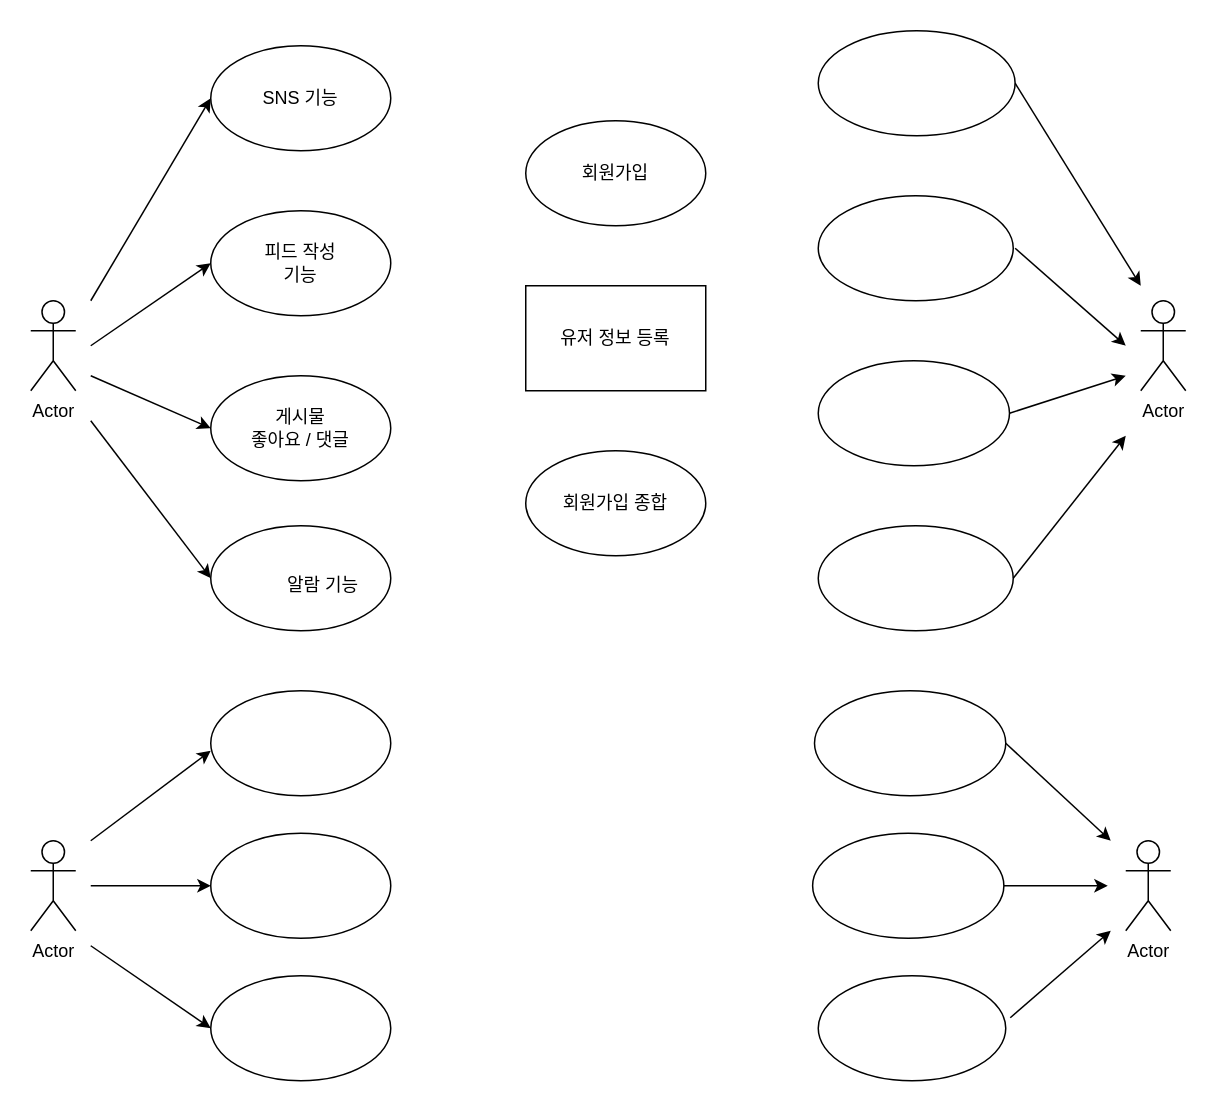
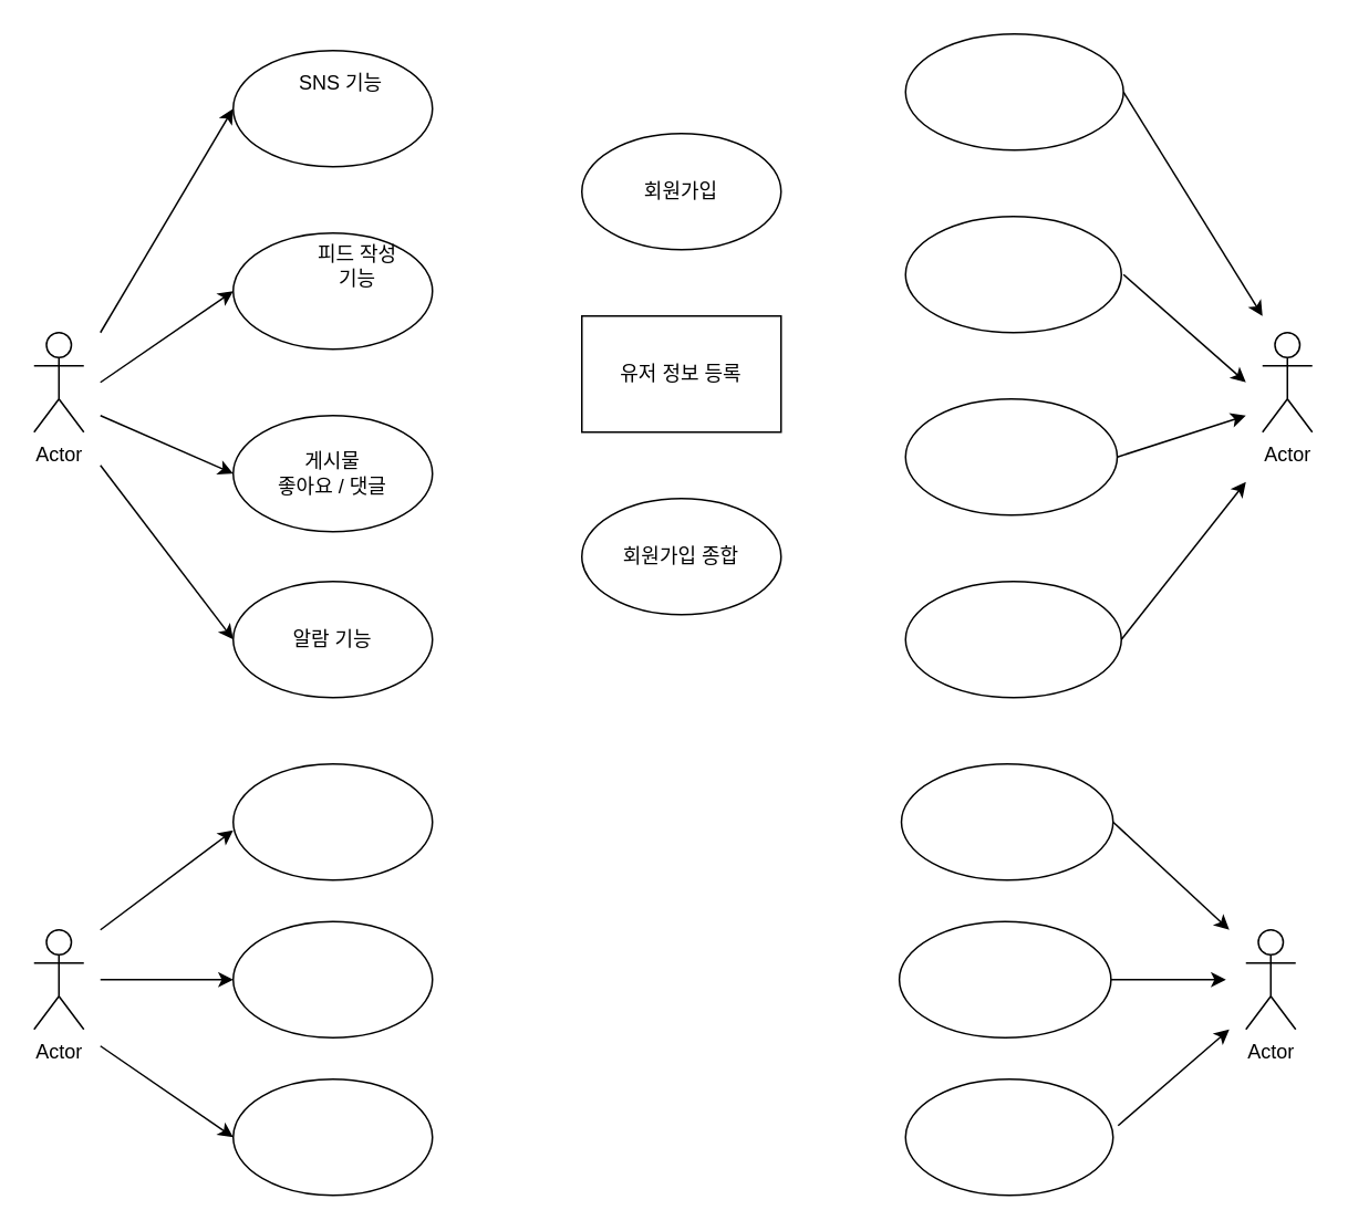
  <mxCell id="0" />
  <mxCell id="1" parent="0" />
  <mxCell id="2" value="" style="ellipse;whiteSpace=wrap;html=1;labelBackgroundColor=none;" vertex="1" parent="1"><mxGeometry x="140" y="30" width="120" height="70" as="geometry" /></mxCell>
  <mxCell id="3" value="" style="ellipse;whiteSpace=wrap;html=1;labelBackgroundColor=none;" vertex="1" parent="1"><mxGeometry x="140" y="460" width="120" height="70" as="geometry" /></mxCell>
  <mxCell id="4" value="" style="ellipse;whiteSpace=wrap;html=1;labelBackgroundColor=none;" vertex="1" parent="1"><mxGeometry x="140" y="350" width="120" height="70" as="geometry" /></mxCell>
  <mxCell id="5" value="" style="ellipse;whiteSpace=wrap;html=1;labelBackgroundColor=none;" vertex="1" parent="1"><mxGeometry x="140" y="140" width="120" height="70" as="geometry" /></mxCell>
  <mxCell id="6" value="" style="ellipse;whiteSpace=wrap;html=1;labelBackgroundColor=none;" vertex="1" parent="1"><mxGeometry x="140" y="250" width="120" height="70" as="geometry" /></mxCell>
  <mxCell id="7" value="" style="ellipse;whiteSpace=wrap;html=1;labelBackgroundColor=none;" vertex="1" parent="1"><mxGeometry x="140" y="555" width="120" height="70" as="geometry" /></mxCell>
  <mxCell id="8" value="" style="endArrow=classic;html=1;rounded=0;entryX=0;entryY=0.5;entryDx=0;entryDy=0;labelBackgroundColor=none;fontColor=default;" edge="1" parent="1" target="2"><mxGeometry width="50" height="50" relative="1" as="geometry"><mxPoint x="60" y="200" as="sourcePoint" /><mxPoint x="150" y="100" as="targetPoint" /></mxGeometry></mxCell>
  <mxCell id="9" value="Actor" style="shape=umlActor;verticalLabelPosition=bottom;verticalAlign=top;html=1;outlineConnect=0;labelBackgroundColor=none;" vertex="1" parent="1"><mxGeometry x="20" y="200" width="30" height="60" as="geometry" /></mxCell>
  <mxCell id="10" value="" style="endArrow=classic;html=1;rounded=0;entryX=0;entryY=0.5;entryDx=0;entryDy=0;labelBackgroundColor=none;fontColor=default;" edge="1" parent="1" target="5"><mxGeometry width="50" height="50" relative="1" as="geometry"><mxPoint x="60" y="230" as="sourcePoint" /><mxPoint x="120" y="190" as="targetPoint" /></mxGeometry></mxCell>
  <mxCell id="11" value="" style="endArrow=classic;html=1;rounded=0;entryX=0;entryY=0.5;entryDx=0;entryDy=0;labelBackgroundColor=none;fontColor=default;" edge="1" parent="1" target="6"><mxGeometry width="50" height="50" relative="1" as="geometry"><mxPoint x="60" y="250" as="sourcePoint" /><mxPoint x="120" y="230" as="targetPoint" /></mxGeometry></mxCell>
  <mxCell id="12" value="" style="endArrow=classic;html=1;rounded=0;entryX=0;entryY=0.5;entryDx=0;entryDy=0;labelBackgroundColor=none;fontColor=default;" edge="1" parent="1" target="4"><mxGeometry width="50" height="50" relative="1" as="geometry"><mxPoint x="60" y="280" as="sourcePoint" /><mxPoint x="110" y="280" as="targetPoint" /></mxGeometry></mxCell>
  <mxCell id="13" value="" style="ellipse;whiteSpace=wrap;html=1;labelBackgroundColor=none;" vertex="1" parent="1"><mxGeometry x="140" y="650" width="120" height="70" as="geometry" /></mxCell>
  <mxCell id="14" value="Actor" style="shape=umlActor;verticalLabelPosition=bottom;verticalAlign=top;html=1;outlineConnect=0;labelBackgroundColor=none;" vertex="1" parent="1"><mxGeometry x="20" y="560" width="30" height="60" as="geometry" /></mxCell>
  <mxCell id="15" value="" style="endArrow=classic;html=1;rounded=0;labelBackgroundColor=none;fontColor=default;" edge="1" parent="1"><mxGeometry width="50" height="50" relative="1" as="geometry"><mxPoint x="60" y="560" as="sourcePoint" /><mxPoint x="140" y="500" as="targetPoint" /></mxGeometry></mxCell>
  <mxCell id="16" value="" style="endArrow=classic;html=1;rounded=0;entryX=0;entryY=0.5;entryDx=0;entryDy=0;labelBackgroundColor=none;fontColor=default;" edge="1" parent="1" target="7"><mxGeometry width="50" height="50" relative="1" as="geometry"><mxPoint x="60" y="590" as="sourcePoint" /><mxPoint x="140" y="580" as="targetPoint" /></mxGeometry></mxCell>
  <mxCell id="17" value="" style="endArrow=classic;html=1;rounded=0;entryX=0;entryY=0.5;entryDx=0;entryDy=0;labelBackgroundColor=none;fontColor=default;" edge="1" parent="1" target="13"><mxGeometry width="50" height="50" relative="1" as="geometry"><mxPoint x="60" y="630" as="sourcePoint" /><mxPoint x="120" y="650" as="targetPoint" /></mxGeometry></mxCell>
- <mxCell id="18" value="SNS 기능" style="text;strokeColor=none;align=center;fillColor=none;html=1;verticalAlign=middle;whiteSpace=wrap;rounded=0;labelBackgroundColor=none;" vertex="1" parent="1"><mxGeometry x="170" y="50" width="60" height="30" as="geometry" /></mxCell>
- <mxCell id="19" value="알람 기능" style="text;strokeColor=none;align=center;fillColor=none;html=1;verticalAlign=middle;whiteSpace=wrap;rounded=0;labelBackgroundColor=none;" vertex="1" parent="1"><mxGeometry x="185" y="375" width="60" height="30" as="geometry" /></mxCell>
+ <mxCell id="18" value="SNS 기능" style="text;strokeColor=none;align=center;fillColor=none;html=1;verticalAlign=middle;whiteSpace=wrap;rounded=0;labelBackgroundColor=none;" vertex="1" parent="1"><mxGeometry x="175" y="35" width="60" height="30" as="geometry" /></mxCell>
+ <mxCell id="19" value="알람 기능" style="text;strokeColor=none;align=center;fillColor=none;html=1;verticalAlign=middle;whiteSpace=wrap;rounded=0;labelBackgroundColor=none;" vertex="1" parent="1"><mxGeometry x="170" y="370" width="60" height="30" as="geometry" /></mxCell>
  <mxCell id="20" value="게시물&lt;div&gt;좋아요&amp;nbsp;&lt;span style=&quot;background-color: transparent; color: light-dark(rgb(0, 0, 0), rgb(255, 255, 255));&quot;&gt;/&amp;nbsp;&lt;/span&gt;&lt;span style=&quot;background-color: transparent; color: light-dark(rgb(0, 0, 0), rgb(255, 255, 255));&quot;&gt;댓글&lt;/span&gt;&lt;/div&gt;" style="text;strokeColor=none;align=center;fillColor=none;html=1;verticalAlign=middle;whiteSpace=wrap;rounded=0;labelBackgroundColor=none;" vertex="1" parent="1"><mxGeometry x="160" y="270" width="80" height="30" as="geometry" /></mxCell>
- <mxCell id="21" value="피드 작성 기능" style="text;strokeColor=none;align=center;fillColor=none;html=1;verticalAlign=middle;whiteSpace=wrap;rounded=0;labelBackgroundColor=none;" vertex="1" parent="1"><mxGeometry x="170" y="160" width="60" height="30" as="geometry" /></mxCell>
+ <mxCell id="21" value="피드 작성 기능" style="text;strokeColor=none;align=center;fillColor=none;html=1;verticalAlign=middle;whiteSpace=wrap;rounded=0;labelBackgroundColor=none;" vertex="1" parent="1"><mxGeometry x="185" y="145" width="60" height="30" as="geometry" /></mxCell>
  <mxCell id="22" value="회원가입" style="text;html=1;align=center;verticalAlign=middle;resizable=0;points=[];autosize=1;labelBackgroundColor=none;" vertex="1" parent="1"><mxGeometry x="395" y="100" width="70" height="30" as="geometry" /></mxCell>
  <mxCell id="23" value="회원가입" style="ellipse;whiteSpace=wrap;html=1;labelBackgroundColor=none;" vertex="1" parent="1"><mxGeometry x="350" y="80" width="120" height="70" as="geometry" /></mxCell>
  <mxCell id="24" value="유저 정보 등록" style="whiteSpace=wrap;html=1;rounded=0;" vertex="1" parent="1"><mxGeometry x="350" y="190" width="120" height="70" as="geometry" /></mxCell>
  <mxCell id="25" value="회원가입 종합" style="ellipse;whiteSpace=wrap;html=1;" vertex="1" parent="1"><mxGeometry x="350" y="300" width="120" height="70" as="geometry" /></mxCell>
  <mxCell id="26" value="" style="ellipse;whiteSpace=wrap;html=1;" vertex="1" parent="1"><mxGeometry x="545" y="20" width="131.25" height="70" as="geometry" /></mxCell>
  <mxCell id="27" value="" style="ellipse;whiteSpace=wrap;html=1;" vertex="1" parent="1"><mxGeometry x="545" y="130" width="130" height="70" as="geometry" /></mxCell>
  <mxCell id="28" value="" style="ellipse;whiteSpace=wrap;html=1;" vertex="1" parent="1"><mxGeometry x="542.5" y="460" width="127.5" height="70" as="geometry" /></mxCell>
  <mxCell id="29" value="" style="ellipse;whiteSpace=wrap;html=1;" vertex="1" parent="1"><mxGeometry x="545" y="240" width="127.5" height="70" as="geometry" /></mxCell>
  <mxCell id="30" value="" style="ellipse;whiteSpace=wrap;html=1;" vertex="1" parent="1"><mxGeometry x="545" y="350" width="130" height="70" as="geometry" /></mxCell>
  <mxCell id="31" value="" style="ellipse;whiteSpace=wrap;html=1;" vertex="1" parent="1"><mxGeometry x="545" y="650" width="125" height="70" as="geometry" /></mxCell>
  <mxCell id="32" value="" style="ellipse;whiteSpace=wrap;html=1;" vertex="1" parent="1"><mxGeometry x="541.25" y="555" width="127.5" height="70" as="geometry" /></mxCell>
  <mxCell id="33" value="" style="endArrow=classic;html=1;rounded=0;exitX=1;exitY=0.5;exitDx=0;exitDy=0;" edge="1" parent="1" source="26"><mxGeometry width="50" height="50" relative="1" as="geometry"><mxPoint x="690" y="60" as="sourcePoint" /><mxPoint x="760" y="190" as="targetPoint" /></mxGeometry></mxCell>
  <mxCell id="34" value="Actor" style="shape=umlActor;verticalLabelPosition=bottom;verticalAlign=top;html=1;outlineConnect=0;labelBackgroundColor=none;" vertex="1" parent="1"><mxGeometry x="760" y="200" width="30" height="60" as="geometry" /></mxCell>
  <mxCell id="35" value="Actor" style="shape=umlActor;verticalLabelPosition=bottom;verticalAlign=top;html=1;outlineConnect=0;labelBackgroundColor=none;" vertex="1" parent="1"><mxGeometry x="750" y="560" width="30" height="60" as="geometry" /></mxCell>
  <mxCell id="36" value="" style="endArrow=classic;html=1;rounded=0;exitX=1;exitY=0.5;exitDx=0;exitDy=0;" edge="1" parent="1"><mxGeometry width="50" height="50" relative="1" as="geometry"><mxPoint x="676.25" y="165" as="sourcePoint" /><mxPoint x="750" y="230" as="targetPoint" /></mxGeometry></mxCell>
  <mxCell id="37" value="" style="endArrow=classic;html=1;rounded=0;exitX=1;exitY=0.5;exitDx=0;exitDy=0;" edge="1" parent="1" source="29"><mxGeometry width="50" height="50" relative="1" as="geometry"><mxPoint x="676" y="270" as="sourcePoint" /><mxPoint x="750" y="250" as="targetPoint" /></mxGeometry></mxCell>
  <mxCell id="38" value="" style="endArrow=classic;html=1;rounded=0;exitX=1;exitY=0.5;exitDx=0;exitDy=0;" edge="1" parent="1" source="30"><mxGeometry width="50" height="50" relative="1" as="geometry"><mxPoint x="680" y="380" as="sourcePoint" /><mxPoint x="750" y="290" as="targetPoint" /></mxGeometry></mxCell>
  <mxCell id="39" value="" style="endArrow=classic;html=1;rounded=0;exitX=1;exitY=0.5;exitDx=0;exitDy=0;" edge="1" parent="1" source="32"><mxGeometry width="50" height="50" relative="1" as="geometry"><mxPoint x="672.5" y="582.5" as="sourcePoint" /><mxPoint x="738" y="590" as="targetPoint" /></mxGeometry></mxCell>
  <mxCell id="40" value="" style="endArrow=classic;html=1;rounded=0;exitX=1;exitY=0.5;exitDx=0;exitDy=0;" edge="1" parent="1" source="28"><mxGeometry width="50" height="50" relative="1" as="geometry"><mxPoint x="676.25" y="497" as="sourcePoint" /><mxPoint x="740" y="560" as="targetPoint" /></mxGeometry></mxCell>
  <mxCell id="41" value="" style="endArrow=classic;html=1;rounded=0;exitX=1.024;exitY=0.4;exitDx=0;exitDy=0;exitPerimeter=0;" edge="1" parent="1" source="31"><mxGeometry width="50" height="50" relative="1" as="geometry"><mxPoint x="720" y="670" as="sourcePoint" /><mxPoint x="740" y="620" as="targetPoint" /></mxGeometry></mxCell>
